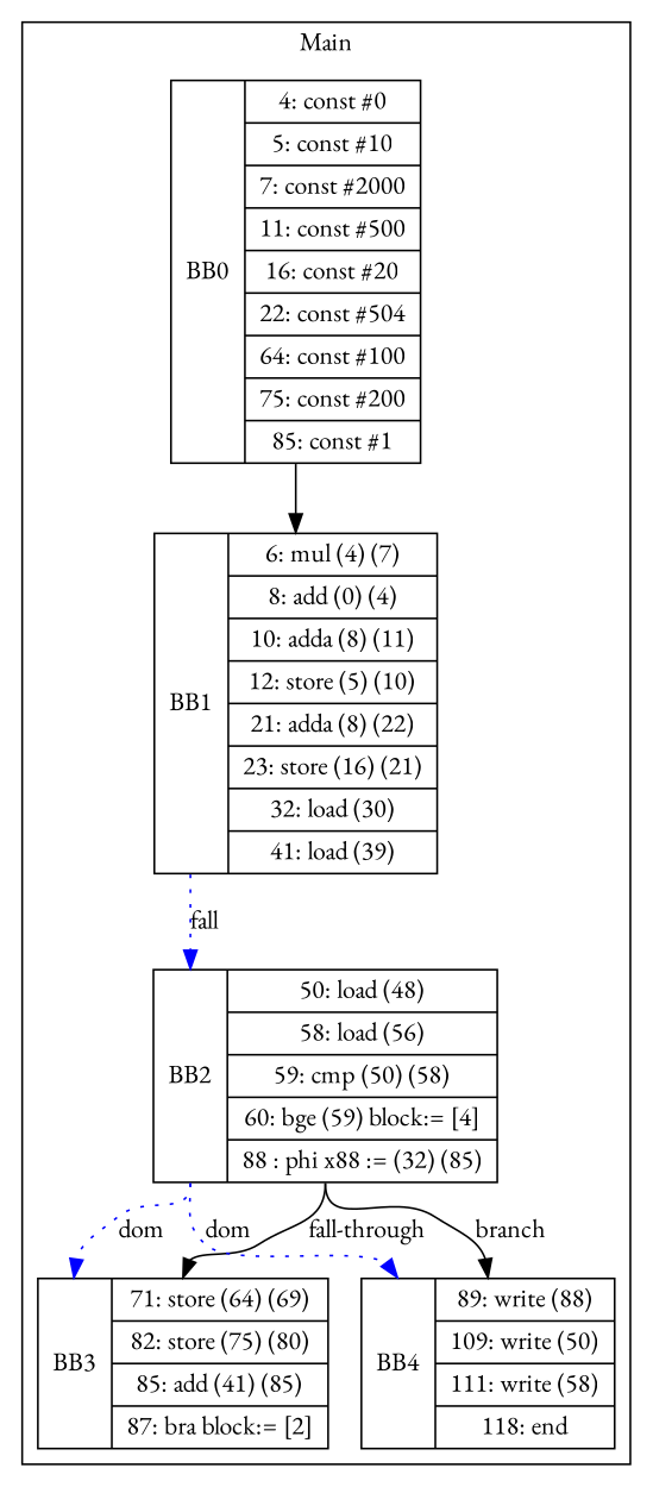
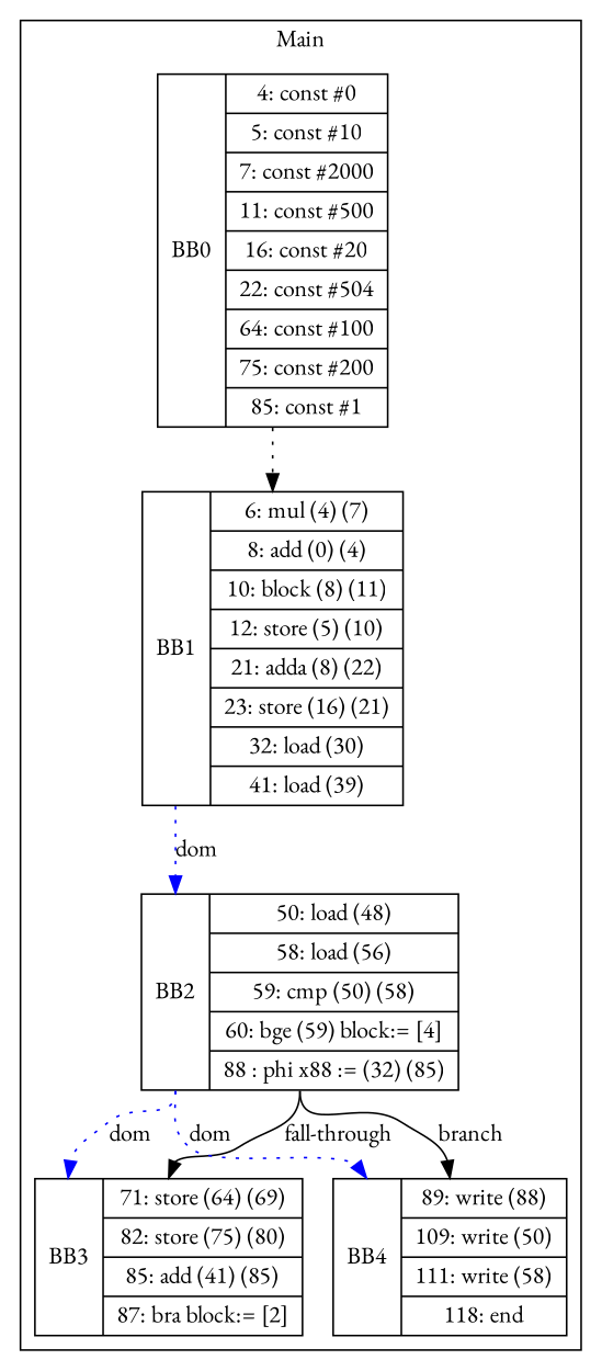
  digraph {
    fontname="EB Garamond"
    node [fontname="EB Garamond" shape=record]
    edge [fontname="EB Garamond" headport=n tailport=s]
    n1 [label="<b>BB0|{4: const #0|5: const #10|7: const #2000|11: const #500|16: const #20|22: const #504|64: const #100|75: const #200|85: const #1}"]
-   n2 [label="<b>BB1|{6: mul (4) (7)|8: add (0) (4)|10: adda (8) (11)|12: store (5) (10)|21: adda (8) (22)|23: store (16) (21)|32: load (30)|41: load (39)}"]
+   n2 [label="<b>BB1|{6: mul (4) (7)|8: add (0) (4)|10: block (8) (11)|12: store (5) (10)|21: adda (8) (22)|23: store (16) (21)|32: load (30)|41: load (39)}"]
    n3 [label="<b>BB2|{50: load (48)|58: load (56)|59: cmp (50) (58)|60: bge (59) block:= [4]|88 : phi x88 := (32) (85)}"]
    n4 [label="<b>BB3|{71: store (64) (69)|82: store (75) (80)|85: add (41) (85)|87: bra block:= [2]}"]
    n5 [label="<b>BB4|{89: write (88)|109: write (50)|111: write (58)|118: end}"]
    subgraph cluster_1 {
      label=Main
      n1
      n2
      n3
      n4
      n5
    }
-   n1 -> n2
-   n2 -> n3 [color=blue headport=b label=fall style=dotted tailport=b]
+   n1 -> n2 [style=dotted]
+   n2 -> n3 [color=blue headport=b label=dom style=dotted tailport=b]
    n3 -> n4 [color=blue headport=b label=dom style=dotted tailport=b]
    n3 -> n4 [label="fall-through"]
    n3 -> n5 [color=blue headport=b label=dom style=dotted tailport=b]
    n3 -> n5 [label=branch]
  }
